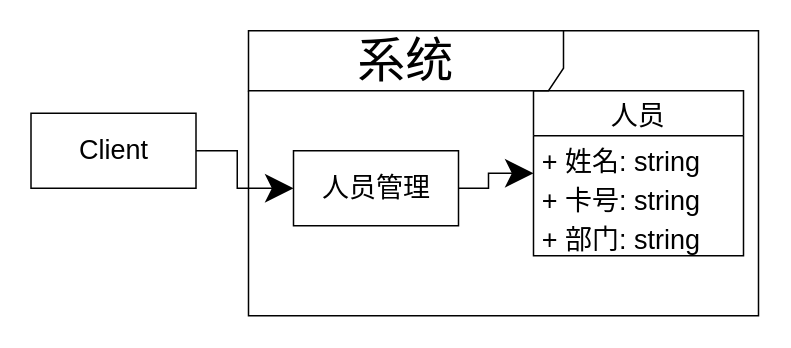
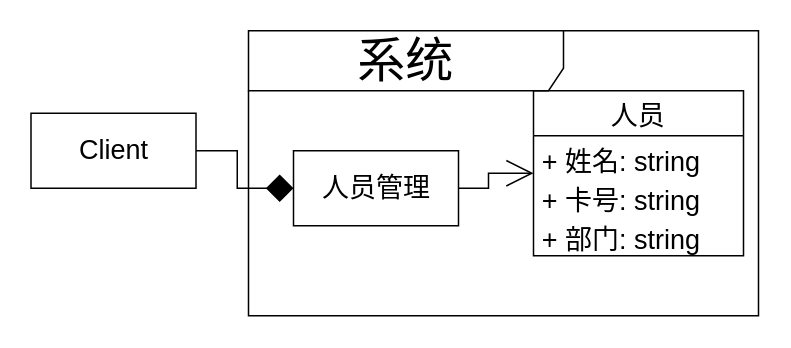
  <mxCell id="0" />
  <mxCell id="1" parent="0" />
  <mxCell id="2" value="&lt;font style=&quot;font-size: 32px&quot;&gt;系统&lt;/font&gt;" style="shape=umlFrame;whiteSpace=wrap;html=1;width=210;height=40;fontSize=32;" parent="1" vertex="1"><mxGeometry x="165" y="20" width="340" height="190" as="geometry" /></mxCell>
  <mxCell id="3" value="人员" style="swimlane;fontStyle=0;childLayout=stackLayout;horizontal=1;startSize=30;fillColor=none;horizontalStack=0;resizeParent=1;resizeParentMax=0;resizeLast=0;collapsible=1;marginBottom=0;fontSize=18;" parent="1" vertex="1"><mxGeometry x="355" y="60" width="140" height="110" as="geometry" /></mxCell>
  <mxCell id="4" value="+ 姓名: string" style="text;strokeColor=none;fillColor=none;align=left;verticalAlign=top;spacingLeft=4;spacingRight=4;overflow=hidden;rotatable=0;points=[[0,0.5],[1,0.5]];portConstraint=eastwest;fontSize=18;" parent="3" vertex="1"><mxGeometry y="30" width="140" height="26" as="geometry" /></mxCell>
  <mxCell id="5" value="+ 卡号: string" style="text;strokeColor=none;fillColor=none;align=left;verticalAlign=top;spacingLeft=4;spacingRight=4;overflow=hidden;rotatable=0;points=[[0,0.5],[1,0.5]];portConstraint=eastwest;fontSize=18;" parent="3" vertex="1"><mxGeometry y="56" width="140" height="26" as="geometry" /></mxCell>
  <mxCell id="6" value="+ 部门: string" style="text;strokeColor=none;fillColor=none;align=left;verticalAlign=top;spacingLeft=4;spacingRight=4;overflow=hidden;rotatable=0;points=[[0,0.5],[1,0.5]];portConstraint=eastwest;fontSize=18;" parent="3" vertex="1"><mxGeometry y="82" width="140" height="28" as="geometry" /></mxCell>
- <mxCell id="7" style="edgeStyle=orthogonalEdgeStyle;rounded=0;orthogonalLoop=1;jettySize=auto;html=1;endSize=16;startSize=16;" parent="1" source="8" target="3" edge="1"><mxGeometry relative="1" as="geometry" /></mxCell>
+ <mxCell id="7" style="edgeStyle=orthogonalEdgeStyle;rounded=0;orthogonalLoop=1;jettySize=auto;html=1;endSize=16;startSize=16;endArrow=open;" parent="1" source="8" target="3" edge="1"><mxGeometry relative="1" as="geometry" /></mxCell>
  <mxCell id="8" value="人员管理" style="html=1;fontSize=18;" parent="1" vertex="1"><mxGeometry x="195" y="100" width="110" height="50" as="geometry" /></mxCell>
- <mxCell id="9" style="edgeStyle=orthogonalEdgeStyle;rounded=0;orthogonalLoop=1;jettySize=auto;html=1;entryX=0;entryY=0.5;entryDx=0;entryDy=0;endSize=16;startSize=16;" parent="1" source="10" target="8" edge="1"><mxGeometry relative="1" as="geometry" /></mxCell>
+ <mxCell id="9" style="edgeStyle=orthogonalEdgeStyle;rounded=0;orthogonalLoop=1;jettySize=auto;html=1;entryX=0;entryY=0.5;entryDx=0;entryDy=0;endSize=16;startSize=16;endArrow=diamond;" parent="1" source="10" target="8" edge="1"><mxGeometry relative="1" as="geometry" /></mxCell>
  <mxCell id="10" value="Client" style="html=1;fontSize=18;" parent="1" vertex="1"><mxGeometry x="20" y="75" width="110" height="50" as="geometry" /></mxCell>
